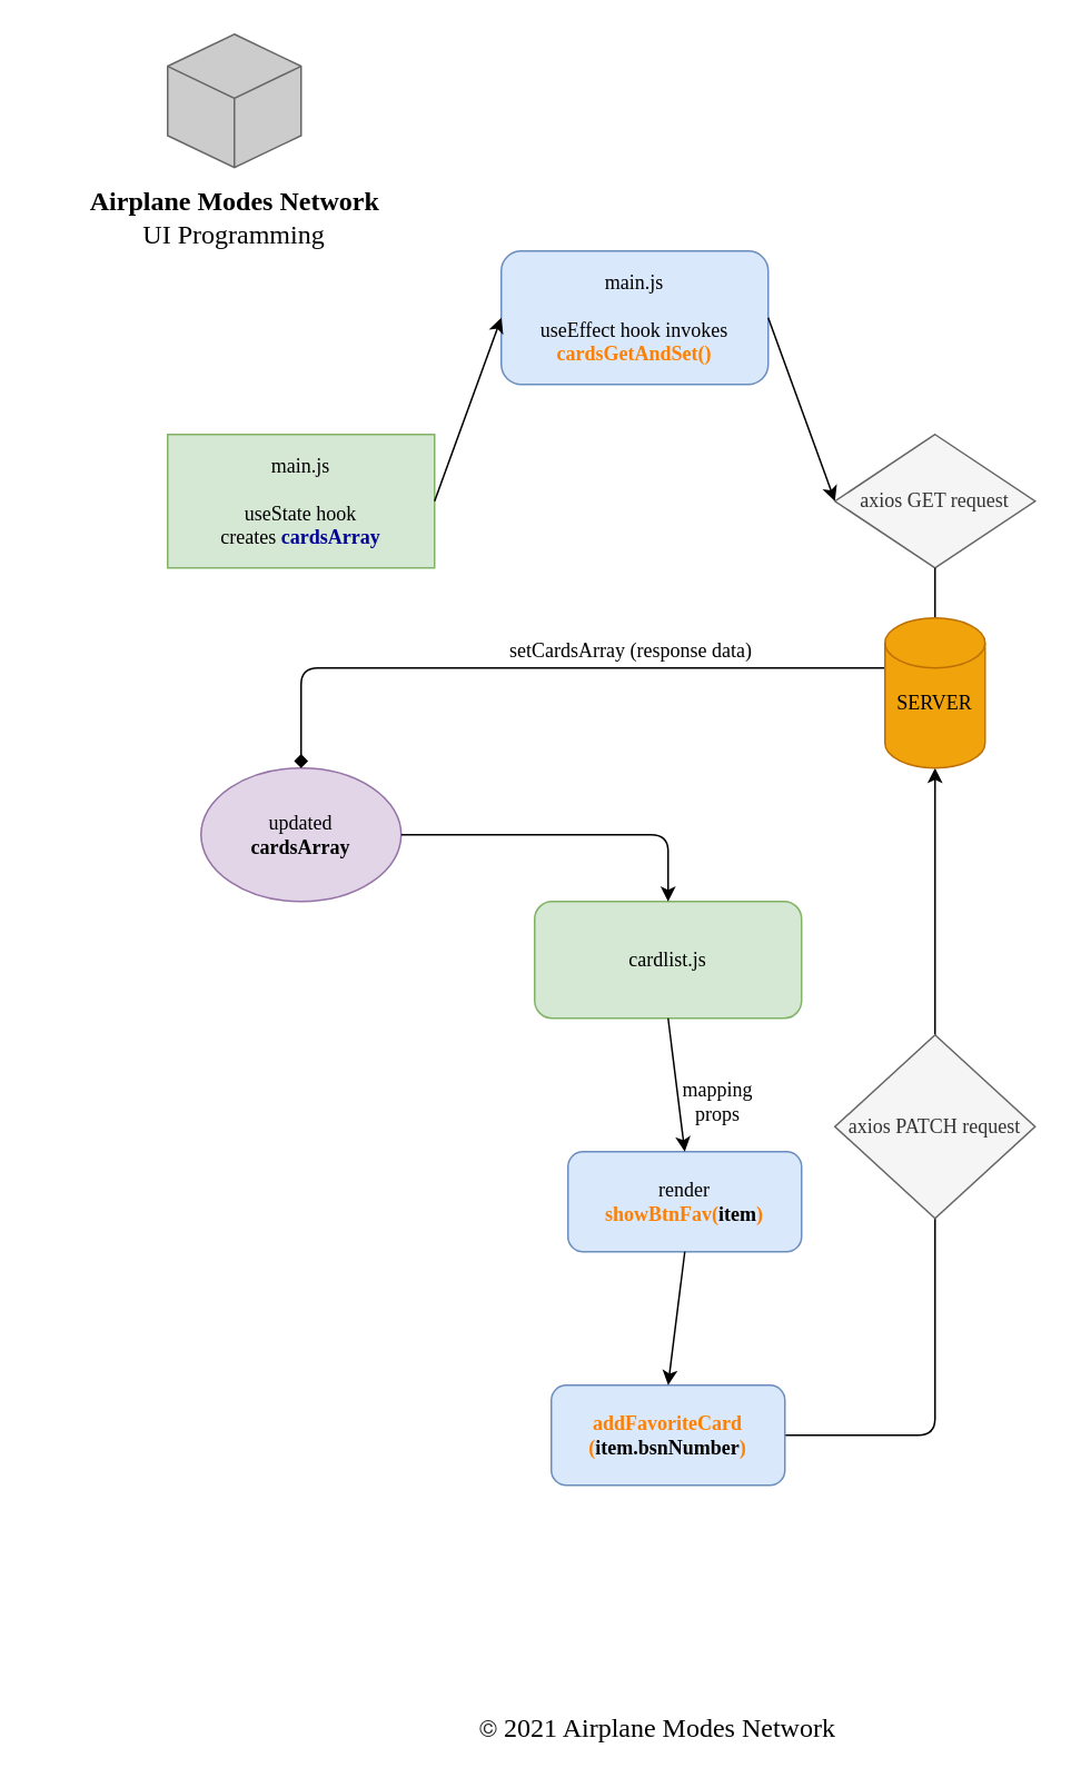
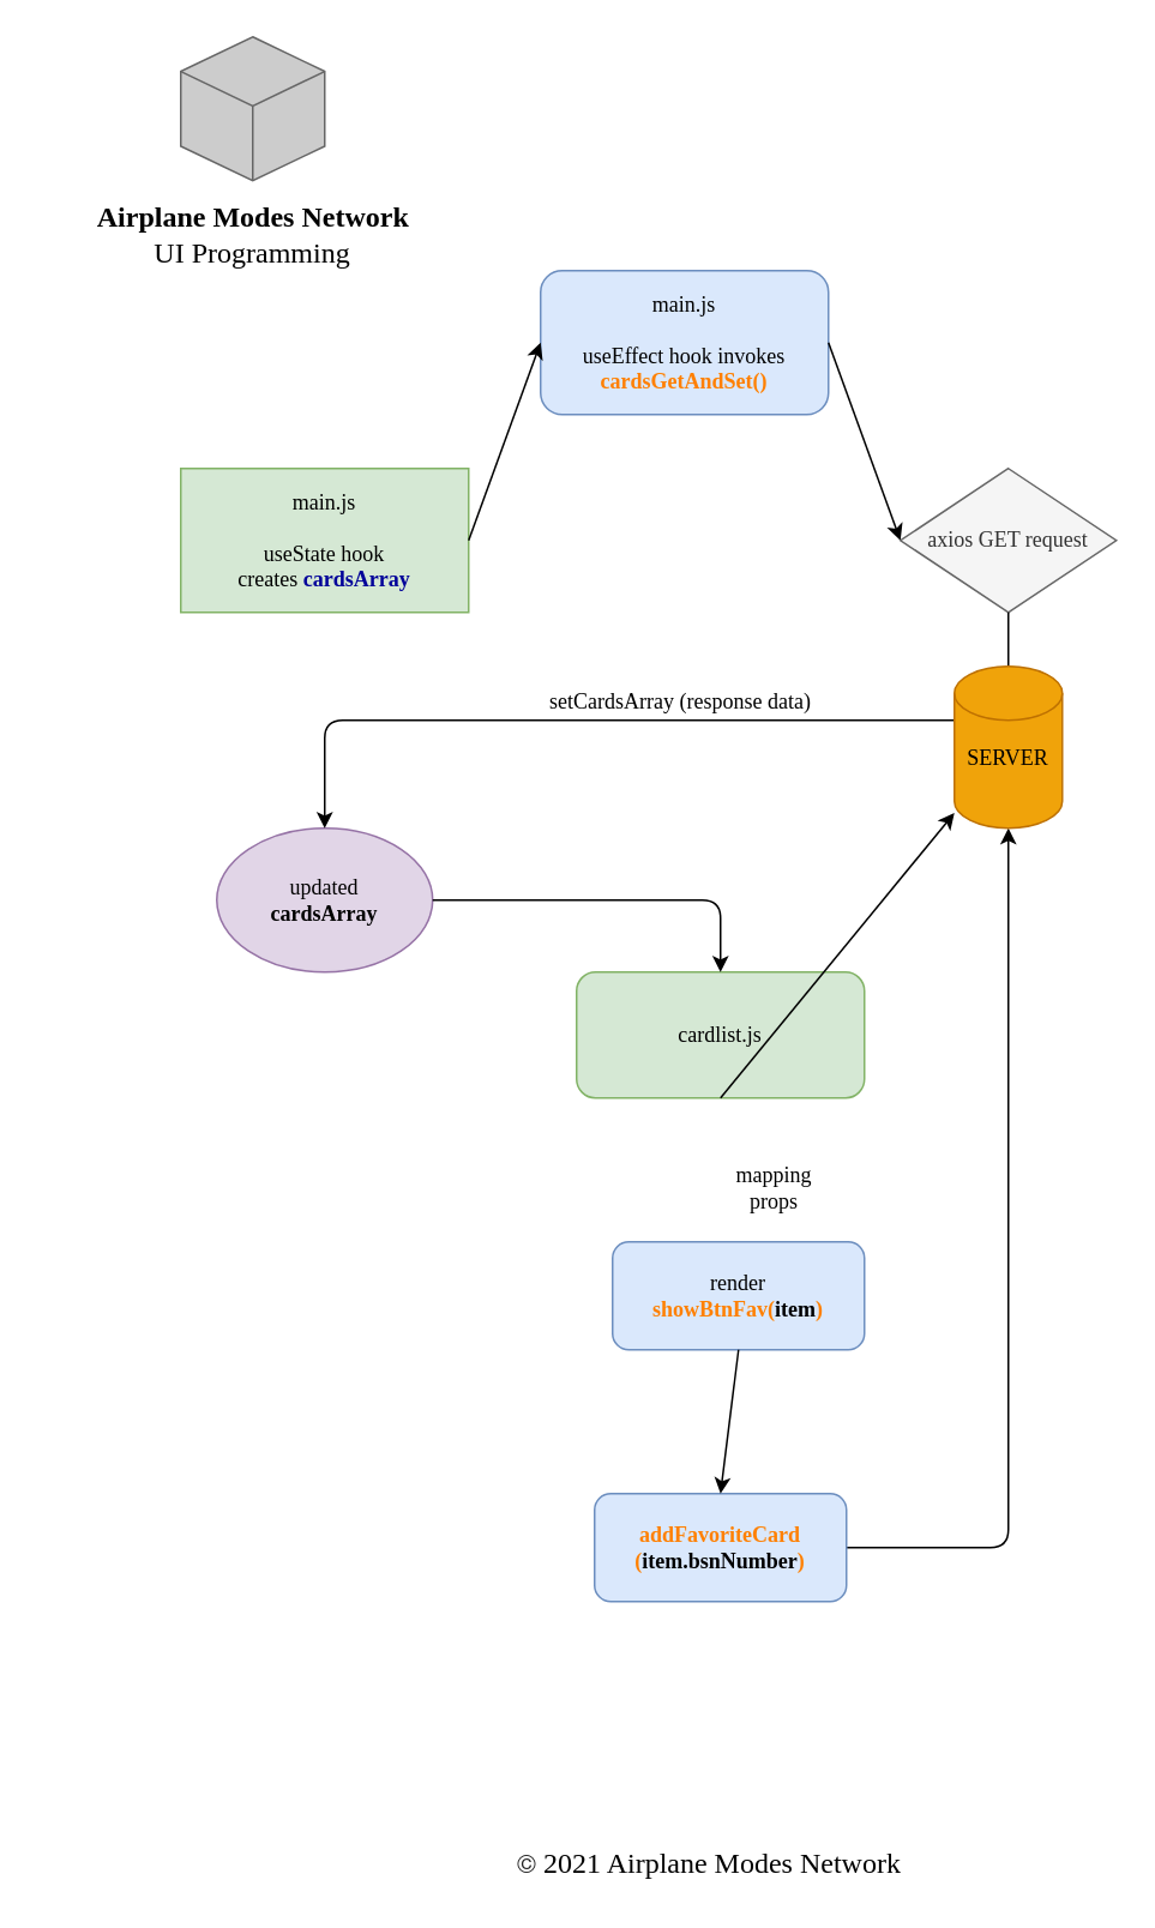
  <mxCell id="0" />
  <mxCell id="1" parent="0" />
  <mxCell id="2" value="" style="endArrow=classic;html=1;fontFamily=JetBrains Mono;fontSource=https%3A%2F%2Ffonts.googleapis.com%2Fcss%3Ffamily%3DJetBrains%2BMono;exitX=1;exitY=0.5;exitDx=0;exitDy=0;" edge="1" parent="1" source="21"><mxGeometry width="50" height="50" relative="1" as="geometry"><mxPoint x="330" y="610" as="sourcePoint" /><mxPoint x="560" y="460" as="targetPoint" /><Array as="points"><mxPoint x="560" y="860" /></Array></mxGeometry></mxCell>
  <mxCell id="3" value="" style="html=1;whiteSpace=wrap;shape=isoCube2;backgroundOutline=1;isoAngle=15;fontStyle=0;strokeColor=#666666;fontColor=#333333;gradientDirection=east;fillColor=#CCCCCC;fontFamily=Ubuntu;fontSource=https%3A%2F%2Ffonts.googleapis.com%2Fcss%3Ffamily%3DUbuntu;" parent="1" vertex="1"><mxGeometry x="100" y="20" width="80" height="80" as="geometry" /></mxCell>
  <mxCell id="4" value="Airplane Modes Network" style="text;strokeColor=none;fillColor=none;html=1;fontSize=16;fontStyle=1;verticalAlign=middle;align=center;fontFamily=Ubuntu;fontSource=https%3A%2F%2Ffonts.googleapis.com%2Fcss%3Ffamily%3DUbuntu;" parent="1" vertex="1"><mxGeometry x="20" y="100" width="240" height="40" as="geometry" /></mxCell>
  <mxCell id="5" value="UI Programming" style="text;html=1;strokeColor=none;fillColor=none;align=center;verticalAlign=middle;whiteSpace=wrap;rounded=0;fontFamily=Ubuntu;fontSize=16;fontSource=https%3A%2F%2Ffonts.googleapis.com%2Fcss%3Ffamily%3DUbuntu;" parent="1" vertex="1"><mxGeometry x="60" y="130" width="160" height="20" as="geometry" /></mxCell>
  <mxCell id="6" value="&lt;span style=&quot;color: rgb(34 , 34 , 34) ; font-family: &amp;#34;ddg_proximanova&amp;#34; , &amp;#34;ddg_proximanova_ui_0&amp;#34; , &amp;#34;ddg_proximanova_ui_1&amp;#34; , &amp;#34;ddg_proximanova_ui_2&amp;#34; , &amp;#34;ddg_proximanova_ui_3&amp;#34; , &amp;#34;ddg_proximanova_ui_4&amp;#34; , &amp;#34;ddg_proximanova_ui_5&amp;#34; , &amp;#34;ddg_proximanova_ui_6&amp;#34; , &amp;#34;proxima nova&amp;#34; , &amp;#34;helvetica neue&amp;#34; , &amp;#34;helvetica&amp;#34; , &amp;#34;segoe ui&amp;#34; , &amp;#34;nimbus sans l&amp;#34; , &amp;#34;liberation sans&amp;#34; , &amp;#34;open sans&amp;#34; , &amp;#34;freesans&amp;#34; , &amp;#34;arial&amp;#34; , sans-serif ; font-size: 14.4px ; text-align: left ; background-color: rgb(255 , 255 , 255)&quot;&gt;©&lt;/span&gt;&amp;nbsp;2021 Airplane Modes Network" style="text;html=1;strokeColor=none;fillColor=none;align=center;verticalAlign=middle;whiteSpace=wrap;rounded=0;fontFamily=Ubuntu;fontSize=16;fontSource=https%3A%2F%2Ffonts.googleapis.com%2Fcss%3Ffamily%3DUbuntu;" parent="1" vertex="1"><mxGeometry x="234" y="1020" width="320" height="30" as="geometry" /></mxCell>
  <mxCell id="7" value="main.js&lt;br&gt;&lt;br&gt;useState hook&lt;br&gt;creates &lt;b&gt;&lt;font color=&quot;#000099&quot;&gt;cardsArray&lt;/font&gt;&lt;/b&gt;" style="rounded=0;whiteSpace=wrap;html=1;fontFamily=JetBrains Mono;fontSource=https%3A%2F%2Ffonts.googleapis.com%2Fcss%3Ffamily%3DJetBrains%2BMono;fillColor=#d5e8d4;strokeColor=#82b366;" vertex="1" parent="1"><mxGeometry x="100" y="260" width="160" height="80" as="geometry" /></mxCell>
  <mxCell id="8" value="&lt;font face=&quot;JetBrains Mono&quot;&gt;main.js&lt;br&gt;&lt;br&gt;useEffect hook invokes &lt;b&gt;&lt;font color=&quot;#ff8000&quot;&gt;cardsGetAndSet()&lt;/font&gt;&lt;/b&gt;&lt;br&gt;&lt;/font&gt;" style="rounded=1;whiteSpace=wrap;html=1;fillColor=#dae8fc;strokeColor=#6c8ebf;" vertex="1" parent="1"><mxGeometry x="300" y="150" width="160" height="80" as="geometry" /></mxCell>
  <mxCell id="9" value="" style="endArrow=classic;html=1;entryX=0;entryY=0.5;entryDx=0;entryDy=0;exitX=1;exitY=0.5;exitDx=0;exitDy=0;" edge="1" parent="1" source="7" target="8"><mxGeometry width="50" height="50" relative="1" as="geometry"><mxPoint x="330" y="370" as="sourcePoint" /><mxPoint x="380" y="320" as="targetPoint" /></mxGeometry></mxCell>
  <mxCell id="10" value="" style="endArrow=classic;html=1;exitX=1;exitY=0.5;exitDx=0;exitDy=0;" edge="1" parent="1" source="8"><mxGeometry width="50" height="50" relative="1" as="geometry"><mxPoint x="330" y="370" as="sourcePoint" /><mxPoint x="500" y="300" as="targetPoint" /></mxGeometry></mxCell>
  <mxCell id="11" value="&lt;font face=&quot;JetBrains Mono&quot; data-font-src=&quot;https://fonts.googleapis.com/css?family=JetBrains+Mono&quot;&gt;setCardsArray (response data)&lt;/font&gt;" style="text;html=1;strokeColor=none;fillColor=none;align=center;verticalAlign=middle;whiteSpace=wrap;rounded=0;" vertex="1" parent="1"><mxGeometry x="260" y="380" width="236" height="20" as="geometry" /></mxCell>
  <mxCell id="12" value="&lt;font face=&quot;JetBrains Mono&quot; data-font-src=&quot;https://fonts.googleapis.com/css?family=JetBrains+Mono&quot;&gt;updated&lt;br&gt;&lt;b&gt;cardsArray&lt;/b&gt;&lt;/font&gt;" style="ellipse;whiteSpace=wrap;html=1;fillColor=#e1d5e7;strokeColor=#9673a6;" vertex="1" parent="1"><mxGeometry x="120" y="460" width="120" height="80" as="geometry" /></mxCell>
  <mxCell id="13" value="&lt;font face=&quot;JetBrains Mono&quot;&gt;axios GET request&lt;/font&gt;" style="rhombus;whiteSpace=wrap;html=1;fillColor=#f5f5f5;strokeColor=#666666;fontColor=#333333;" vertex="1" parent="1"><mxGeometry x="500" y="260" width="120" height="80" as="geometry" /></mxCell>
- <mxCell id="14" value="" style="endArrow=diamond;html=1;entryX=0.5;entryY=0;entryDx=0;entryDy=0;exitX=0.5;exitY=1;exitDx=0;exitDy=0;" edge="1" parent="1" source="13" target="12"><mxGeometry width="50" height="50" relative="1" as="geometry"><mxPoint x="180" y="380" as="sourcePoint" /><mxPoint x="380" y="390" as="targetPoint" /><Array as="points"><mxPoint x="560" y="400" /><mxPoint x="180" y="400" /></Array></mxGeometry></mxCell>
+ <mxCell id="14" value="" style="endArrow=classic;html=1;entryX=0.5;entryY=0;entryDx=0;entryDy=0;exitX=0.5;exitY=1;exitDx=0;exitDy=0;" edge="1" parent="1" source="13" target="12"><mxGeometry width="50" height="50" relative="1" as="geometry"><mxPoint x="180" y="380" as="sourcePoint" /><mxPoint x="380" y="390" as="targetPoint" /><Array as="points"><mxPoint x="560" y="400" /><mxPoint x="180" y="400" /></Array></mxGeometry></mxCell>
  <mxCell id="15" value="&lt;font face=&quot;JetBrains Mono&quot; data-font-src=&quot;https://fonts.googleapis.com/css?family=JetBrains+Mono&quot;&gt;SERVER&lt;br&gt;&lt;br&gt;&lt;/font&gt;" style="shape=cylinder3;whiteSpace=wrap;html=1;boundedLbl=1;backgroundOutline=1;size=15;fillColor=#f0a30a;strokeColor=#BD7000;fontColor=#000000;" vertex="1" parent="1"><mxGeometry x="530" y="370" width="60" height="90" as="geometry" /></mxCell>
  <mxCell id="16" value="&lt;font face=&quot;JetBrains Mono&quot;&gt;cardlist.js&lt;/font&gt;" style="rounded=1;whiteSpace=wrap;html=1;fillColor=#d5e8d4;strokeColor=#82b366;" vertex="1" parent="1"><mxGeometry x="320" y="540" width="160" height="70" as="geometry" /></mxCell>
  <mxCell id="17" value="" style="endArrow=classic;html=1;entryX=0.5;entryY=0;entryDx=0;entryDy=0;exitX=1;exitY=0.5;exitDx=0;exitDy=0;" edge="1" parent="1" source="12" target="16"><mxGeometry width="50" height="50" relative="1" as="geometry"><mxPoint x="330" y="550" as="sourcePoint" /><mxPoint x="380" y="500" as="targetPoint" /><Array as="points"><mxPoint x="400" y="500" /></Array></mxGeometry></mxCell>
  <mxCell id="18" value="render&lt;br&gt;&lt;b&gt;&lt;font color=&quot;#ff8000&quot;&gt;showBtnFav(&lt;/font&gt;item&lt;font color=&quot;#ff8000&quot;&gt;)&lt;/font&gt;&lt;/b&gt;" style="rounded=1;whiteSpace=wrap;html=1;fontFamily=JetBrains Mono;fontSource=https%3A%2F%2Ffonts.googleapis.com%2Fcss%3Ffamily%3DJetBrains%2BMono;fillColor=#dae8fc;strokeColor=#6c8ebf;" vertex="1" parent="1"><mxGeometry x="340" y="690" width="140" height="60" as="geometry" /></mxCell>
- <mxCell id="19" value="" style="endArrow=classic;html=1;fontFamily=JetBrains Mono;fontSource=https%3A%2F%2Ffonts.googleapis.com%2Fcss%3Ffamily%3DJetBrains%2BMono;entryX=0.5;entryY=0;entryDx=0;entryDy=0;exitX=0.5;exitY=1;exitDx=0;exitDy=0;" edge="1" parent="1" source="16" target="18"><mxGeometry width="50" height="50" relative="1" as="geometry"><mxPoint x="330" y="600" as="sourcePoint" /><mxPoint x="380" y="550" as="targetPoint" /></mxGeometry></mxCell>
+ <mxCell id="19" value="" style="endArrow=classic;html=1;fontFamily=JetBrains Mono;fontSource=https%3A%2F%2Ffonts.googleapis.com%2Fcss%3Ffamily%3DJetBrains%2BMono;exitX=0.5;exitY=1;exitDx=0;exitDy=0;" edge="1" parent="1" source="16" target="15"><mxGeometry width="50" height="50" relative="1" as="geometry"><mxPoint x="330" y="600" as="sourcePoint" /><mxPoint x="380" y="550" as="targetPoint" /></mxGeometry></mxCell>
  <mxCell id="20" value="mapping&lt;br&gt;props" style="text;html=1;strokeColor=none;fillColor=none;align=center;verticalAlign=middle;whiteSpace=wrap;rounded=0;fontFamily=JetBrains Mono;fontSource=https%3A%2F%2Ffonts.googleapis.com%2Fcss%3Ffamily%3DJetBrains%2BMono;" vertex="1" parent="1"><mxGeometry x="400" y="650" width="60" height="20" as="geometry" /></mxCell>
  <mxCell id="21" value="&lt;b&gt;&lt;font color=&quot;#ff8000&quot;&gt;addFavoriteCard&lt;br&gt;(&lt;/font&gt;item.bsnNumber&lt;font color=&quot;#ff8000&quot;&gt;)&lt;/font&gt;&lt;/b&gt;" style="rounded=1;whiteSpace=wrap;html=1;fontFamily=JetBrains Mono;fontSource=https%3A%2F%2Ffonts.googleapis.com%2Fcss%3Ffamily%3DJetBrains%2BMono;fillColor=#dae8fc;strokeColor=#6c8ebf;" vertex="1" parent="1"><mxGeometry x="330" y="830" width="140" height="60" as="geometry" /></mxCell>
- <mxCell id="22" value="&lt;font face=&quot;JetBrains Mono&quot;&gt;axios PATCH request&lt;/font&gt;" style="rhombus;whiteSpace=wrap;html=1;fillColor=#f5f5f5;strokeColor=#666666;fontColor=#333333;" vertex="1" parent="1"><mxGeometry x="500" y="620" width="120" height="110" as="geometry" /></mxCell>
  <mxCell id="23" value="" style="endArrow=classic;html=1;fontFamily=JetBrains Mono;fontSource=https%3A%2F%2Ffonts.googleapis.com%2Fcss%3Ffamily%3DJetBrains%2BMono;entryX=0.5;entryY=0;entryDx=0;entryDy=0;exitX=0.5;exitY=1;exitDx=0;exitDy=0;" edge="1" parent="1" source="18" target="21"><mxGeometry width="50" height="50" relative="1" as="geometry"><mxPoint x="330" y="620" as="sourcePoint" /><mxPoint x="380" y="570" as="targetPoint" /></mxGeometry></mxCell>
